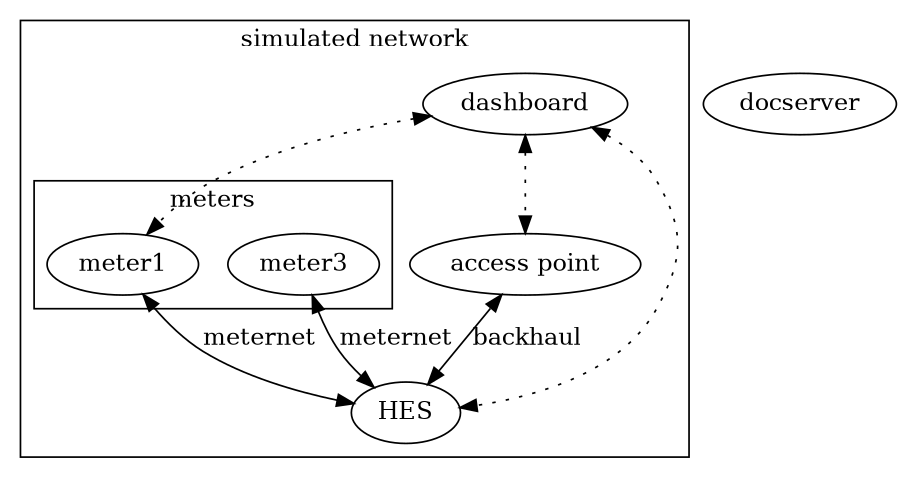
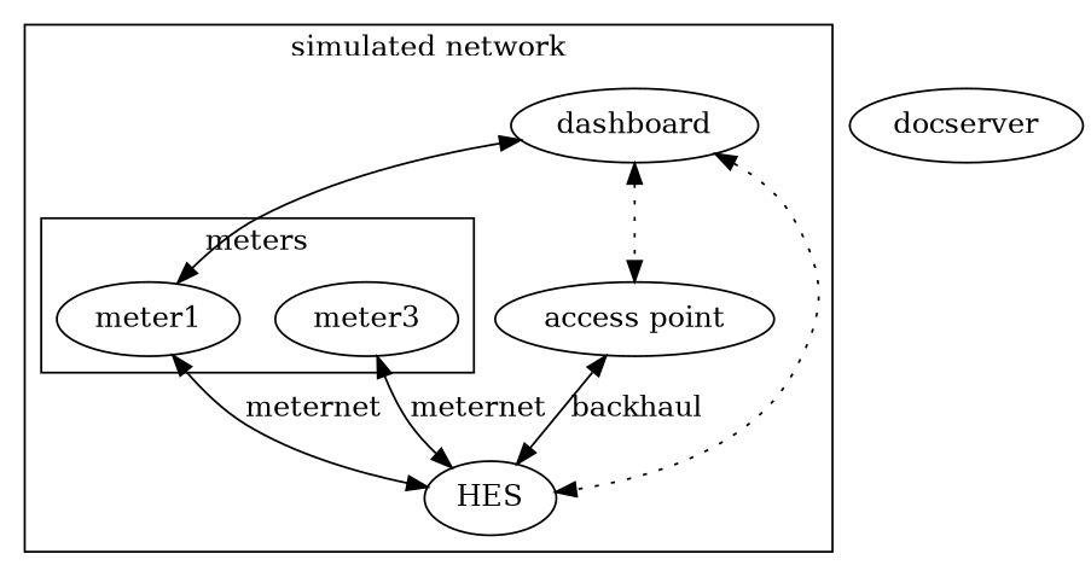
  graph {
    edge [dir=both]
    meter1
    meter3
    n3 [label="access point"]
    HES
    dashboard
    docserver
    subgraph cluster_1 {
      label="simulated network"
      n3
      HES
      dashboard
      subgraph cluster_2 {
        label=meters
        subgraph sub_3 {
          label=meters
          rank=same
          meter1
          meter3
        }
      }
    }
    meter1 -- HES [label=meternet]
    meter3 -- HES [label=meternet]
    n3 -- HES [label=backhaul]
-   dashboard -- meter1 [style=dotted]
+   dashboard -- meter1 [style=solid]
    dashboard -- n3 [style=dotted]
    dashboard -- HES [style=dotted]
  }
